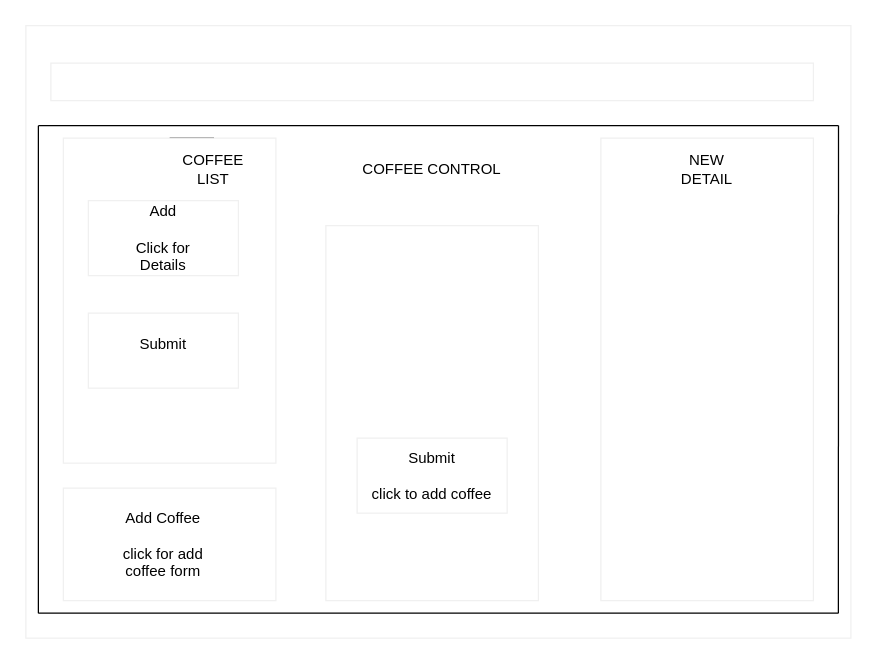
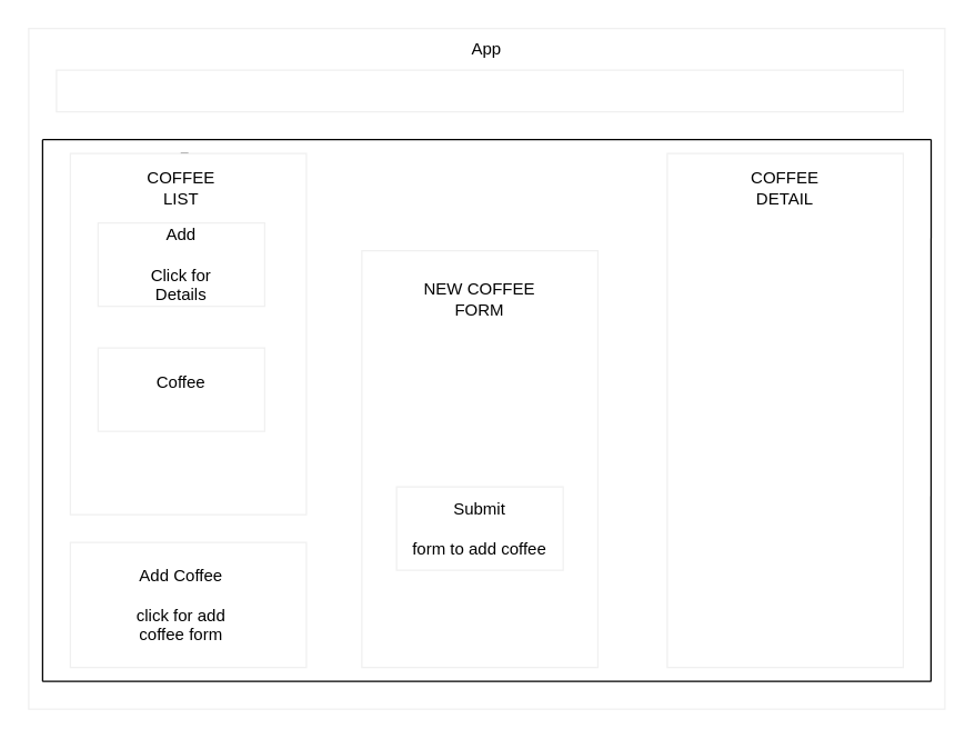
  <mxCell id="0" />
  <mxCell id="1" parent="0" />
  <mxCell id="2" value="" style="rounded=0;whiteSpace=wrap;html=1;strokeColor=#F0F0F0;" vertex="1" parent="1"><mxGeometry x="20" y="20" width="660" height="490" as="geometry" /></mxCell>
+ <mxCell id="3" value="App" style="text;html=1;strokeColor=none;fillColor=none;align=center;verticalAlign=middle;whiteSpace=wrap;rounded=0;" vertex="1" parent="1"><mxGeometry x="320" y="20" width="60" height="30" as="geometry" /></mxCell>
  <mxCell id="4" value="" style="rounded=0;whiteSpace=wrap;html=1;strokeColor=#F0F0F0;" vertex="1" parent="1"><mxGeometry x="40" y="50" width="610" height="30" as="geometry" /></mxCell>
  <mxCell id="5" style="edgeStyle=orthogonalEdgeStyle;rounded=0;orthogonalLoop=1;jettySize=auto;html=1;exitX=0.5;exitY=0;exitDx=0;exitDy=0;entryX=0.5;entryY=0;entryDx=0;entryDy=0;" edge="1" parent="1" source="6" target="16"><mxGeometry relative="1" as="geometry" /></mxCell>
  <mxCell id="6" value="" style="rounded=0;whiteSpace=wrap;html=1;strokeColor=#F0F0F0;" vertex="1" parent="1"><mxGeometry x="50" y="110" width="170" height="260" as="geometry" /></mxCell>
  <mxCell id="7" value="" style="rounded=0;whiteSpace=wrap;html=1;strokeColor=#F0F0F0;" vertex="1" parent="1"><mxGeometry x="260" y="180" width="170" height="300" as="geometry" /></mxCell>
  <mxCell id="8" value="" style="rounded=0;whiteSpace=wrap;html=1;strokeColor=#F0F0F0;" vertex="1" parent="1"><mxGeometry x="480" y="110" width="170" height="370" as="geometry" /></mxCell>
  <mxCell id="9" style="edgeStyle=orthogonalEdgeStyle;rounded=0;orthogonalLoop=1;jettySize=auto;html=1;exitX=0.5;exitY=1;exitDx=0;exitDy=0;" edge="1" parent="1" source="6" target="6"><mxGeometry relative="1" as="geometry" /></mxCell>
  <mxCell id="10" value="" style="rounded=0;whiteSpace=wrap;html=1;strokeColor=#F0F0F0;" vertex="1" parent="1"><mxGeometry x="50" y="390" width="170" height="90" as="geometry" /></mxCell>
  <mxCell id="11" value="Text" style="text;html=1;strokeColor=none;fillColor=none;align=center;verticalAlign=middle;whiteSpace=wrap;rounded=0;" vertex="1" parent="1"><mxGeometry x="100" y="170" width="60" height="30" as="geometry" /></mxCell>
  <mxCell id="12" value="Text" style="text;html=1;strokeColor=none;fillColor=none;align=center;verticalAlign=middle;whiteSpace=wrap;rounded=0;" vertex="1" parent="1"><mxGeometry x="310" y="365" width="60" height="30" as="geometry" /></mxCell>
  <mxCell id="13" value="Add Coffee&lt;br&gt;&lt;br&gt;click for add coffee form" style="text;html=1;strokeColor=none;fillColor=none;align=center;verticalAlign=middle;whiteSpace=wrap;rounded=0;" vertex="1" parent="1"><mxGeometry x="80" y="420" width="100" height="30" as="geometry" /></mxCell>
- <mxCell id="14" value="NEW DETAIL" style="text;html=1;strokeColor=none;fillColor=none;align=center;verticalAlign=middle;whiteSpace=wrap;rounded=0;" vertex="1" parent="1"><mxGeometry x="535" y="120" width="60" height="30" as="geometry" /></mxCell>
- <mxCell id="16" value="COFFEE LIST" style="text;html=1;strokeColor=none;fillColor=none;align=center;verticalAlign=middle;whiteSpace=wrap;rounded=0;" vertex="1" parent="1"><mxGeometry x="140" y="120" width="60" height="30" as="geometry" /></mxCell>
+ <mxCell id="14" value="COFFEE DETAIL" style="text;html=1;strokeColor=none;fillColor=none;align=center;verticalAlign=middle;whiteSpace=wrap;rounded=0;" vertex="1" parent="1"><mxGeometry x="535" y="120" width="60" height="30" as="geometry" /></mxCell>
+ <mxCell id="15" value="NEW COFFEE FORM" style="text;html=1;strokeColor=none;fillColor=none;align=center;verticalAlign=middle;whiteSpace=wrap;rounded=0;" vertex="1" parent="1"><mxGeometry x="290" y="200" width="110" height="30" as="geometry" /></mxCell>
+ <mxCell id="16" value="COFFEE LIST" style="text;html=1;strokeColor=none;fillColor=none;align=center;verticalAlign=middle;whiteSpace=wrap;rounded=0;" vertex="1" parent="1"><mxGeometry x="100" y="120" width="60" height="30" as="geometry" /></mxCell>
  <mxCell id="17" value="" style="rounded=0;whiteSpace=wrap;html=1;strokeColor=#F0F0F0;" vertex="1" parent="1"><mxGeometry x="70" y="160" width="120" height="60" as="geometry" /></mxCell>
  <mxCell id="18" value="" style="rounded=0;whiteSpace=wrap;html=1;strokeColor=#F0F0F0;" vertex="1" parent="1"><mxGeometry x="70" y="250" width="120" height="60" as="geometry" /></mxCell>
  <mxCell id="19" value="" style="rounded=0;whiteSpace=wrap;html=1;strokeColor=#F0F0F0;" vertex="1" parent="1"><mxGeometry x="285" y="350" width="120" height="60" as="geometry" /></mxCell>
- <mxCell id="20" value="Submit" style="text;html=1;strokeColor=none;fillColor=none;align=center;verticalAlign=middle;whiteSpace=wrap;rounded=0;" vertex="1" parent="1"><mxGeometry x="100" y="260" width="60" height="30" as="geometry" /></mxCell>
- <mxCell id="21" value="Submit&lt;br&gt;&lt;br&gt;click to add coffee" style="text;html=1;strokeColor=none;fillColor=none;align=center;verticalAlign=middle;whiteSpace=wrap;rounded=0;" vertex="1" parent="1"><mxGeometry x="295" y="365" width="100" height="30" as="geometry" /></mxCell>
+ <mxCell id="20" value="Coffee" style="text;html=1;strokeColor=none;fillColor=none;align=center;verticalAlign=middle;whiteSpace=wrap;rounded=0;" vertex="1" parent="1"><mxGeometry x="100" y="260" width="60" height="30" as="geometry" /></mxCell>
+ <mxCell id="21" value="Submit&lt;br&gt;&lt;br&gt;form to add coffee" style="text;html=1;strokeColor=none;fillColor=none;align=center;verticalAlign=middle;whiteSpace=wrap;rounded=0;" vertex="1" parent="1"><mxGeometry x="295" y="365" width="100" height="30" as="geometry" /></mxCell>
  <mxCell id="22" value="Add&lt;br&gt;&lt;br&gt;Click for Details" style="text;html=1;strokeColor=none;fillColor=none;align=center;verticalAlign=middle;whiteSpace=wrap;rounded=0;" vertex="1" parent="1"><mxGeometry x="100" y="175" width="60" height="30" as="geometry" /></mxCell>
  <mxCell id="23" value="" style="rounded=0;whiteSpace=wrap;html=1;strokeColor=#F0F0F0;" vertex="1" parent="1"><mxGeometry x="220" y="260" width="250" as="geometry" /></mxCell>
  <mxCell id="24" value="" style="endArrow=none;html=1;rounded=0;entryX=0.985;entryY=0.959;entryDx=0;entryDy=0;entryPerimeter=0;" edge="1" parent="1" target="2"><mxGeometry width="50" height="50" relative="1" as="geometry"><mxPoint x="30" y="490" as="sourcePoint" /><mxPoint x="310" y="260" as="targetPoint" /><Array as="points"><mxPoint x="345" y="490" /></Array></mxGeometry></mxCell>
  <mxCell id="25" value="" style="endArrow=none;html=1;rounded=0;" edge="1" parent="1"><mxGeometry width="50" height="50" relative="1" as="geometry"><mxPoint x="30" y="100" as="sourcePoint" /><mxPoint x="670" y="100" as="targetPoint" /><Array as="points"><mxPoint x="320" y="100" /><mxPoint x="430" y="100" /></Array></mxGeometry></mxCell>
  <mxCell id="26" value="" style="endArrow=none;html=1;rounded=0;" edge="1" parent="1"><mxGeometry width="50" height="50" relative="1" as="geometry"><mxPoint x="30" y="490" as="sourcePoint" /><mxPoint x="30" y="100" as="targetPoint" /></mxGeometry></mxCell>
  <mxCell id="27" value="" style="endArrow=none;html=1;rounded=0;entryX=0.985;entryY=0.163;entryDx=0;entryDy=0;entryPerimeter=0;" edge="1" parent="1" target="2"><mxGeometry width="50" height="50" relative="1" as="geometry"><mxPoint x="670" y="490" as="sourcePoint" /><mxPoint x="310" y="260" as="targetPoint" /></mxGeometry></mxCell>
- <mxCell id="28" value="COFFEE CONTROL" style="text;html=1;strokeColor=none;fillColor=none;align=center;verticalAlign=middle;whiteSpace=wrap;rounded=0;" vertex="1" parent="1"><mxGeometry x="260" y="120" width="170" height="30" as="geometry" /></mxCell>
